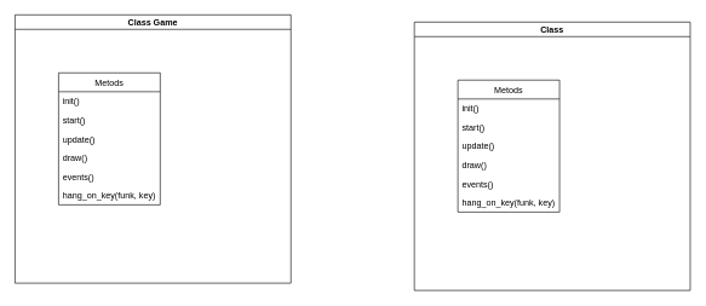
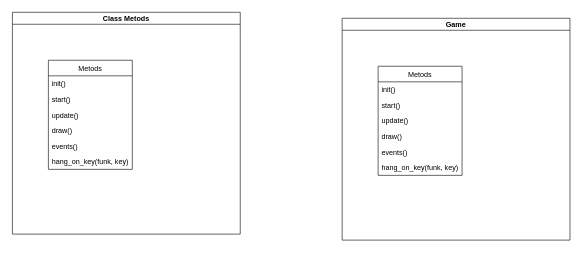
  <mxCell id="0" />
  <mxCell id="1" parent="0" />
- <mxCell id="2" value="Class Game" style="swimlane;startSize=20;horizontal=1;containerType=tree;newEdgeStyle={&quot;edgeStyle&quot;:&quot;elbowEdgeStyle&quot;,&quot;startArrow&quot;:&quot;none&quot;,&quot;endArrow&quot;:&quot;none&quot;};" parent="1" vertex="1"><mxGeometry x="20" y="20" width="380" height="370" as="geometry" /></mxCell>
+ <mxCell id="2" value="Class Metods" style="swimlane;startSize=20;horizontal=1;containerType=tree;newEdgeStyle={&quot;edgeStyle&quot;:&quot;elbowEdgeStyle&quot;,&quot;startArrow&quot;:&quot;none&quot;,&quot;endArrow&quot;:&quot;none&quot;};" parent="1" vertex="1"><mxGeometry x="20" y="20" width="380" height="370" as="geometry" /></mxCell>
  <mxCell id="3" value="Metods" style="swimlane;fontStyle=0;childLayout=stackLayout;horizontal=1;startSize=26;fillColor=none;horizontalStack=0;resizeParent=1;resizeParentMax=0;resizeLast=0;collapsible=1;marginBottom=0;" parent="2" vertex="1"><mxGeometry x="60" y="80" width="140" height="182" as="geometry" /></mxCell>
  <mxCell id="4" value="init()" style="text;strokeColor=none;fillColor=none;align=left;verticalAlign=top;spacingLeft=4;spacingRight=4;overflow=hidden;rotatable=0;points=[[0,0.5],[1,0.5]];portConstraint=eastwest;" parent="3" vertex="1"><mxGeometry y="26" width="140" height="26" as="geometry" /></mxCell>
  <mxCell id="5" value="start()" style="text;strokeColor=none;fillColor=none;align=left;verticalAlign=top;spacingLeft=4;spacingRight=4;overflow=hidden;rotatable=0;points=[[0,0.5],[1,0.5]];portConstraint=eastwest;" parent="3" vertex="1"><mxGeometry y="52" width="140" height="26" as="geometry" /></mxCell>
  <mxCell id="6" value="update()" style="text;strokeColor=none;fillColor=none;align=left;verticalAlign=top;spacingLeft=4;spacingRight=4;overflow=hidden;rotatable=0;points=[[0,0.5],[1,0.5]];portConstraint=eastwest;" parent="3" vertex="1"><mxGeometry y="78" width="140" height="26" as="geometry" /></mxCell>
  <mxCell id="7" value="draw()" style="text;strokeColor=none;fillColor=none;align=left;verticalAlign=top;spacingLeft=4;spacingRight=4;overflow=hidden;rotatable=0;points=[[0,0.5],[1,0.5]];portConstraint=eastwest;" parent="3" vertex="1"><mxGeometry y="104" width="140" height="26" as="geometry" /></mxCell>
  <mxCell id="8" value="events()" style="text;strokeColor=none;fillColor=none;align=left;verticalAlign=top;spacingLeft=4;spacingRight=4;overflow=hidden;rotatable=0;points=[[0,0.5],[1,0.5]];portConstraint=eastwest;" parent="3" vertex="1"><mxGeometry y="130" width="140" height="26" as="geometry" /></mxCell>
  <mxCell id="9" value="hang_on_key(funk, key)" style="text;strokeColor=none;fillColor=none;align=left;verticalAlign=top;spacingLeft=4;spacingRight=4;overflow=hidden;rotatable=0;points=[[0,0.5],[1,0.5]];portConstraint=eastwest;" parent="3" vertex="1"><mxGeometry y="156" width="140" height="26" as="geometry" /></mxCell>
- <mxCell id="10" value="Class " style="swimlane;startSize=20;horizontal=1;containerType=tree;newEdgeStyle={&quot;edgeStyle&quot;:&quot;elbowEdgeStyle&quot;,&quot;startArrow&quot;:&quot;none&quot;,&quot;endArrow&quot;:&quot;none&quot;};" vertex="1" parent="1"><mxGeometry x="570" y="30" width="380" height="370" as="geometry" /></mxCell>
+ <mxCell id="10" value="Game " style="swimlane;startSize=20;horizontal=1;containerType=tree;newEdgeStyle={&quot;edgeStyle&quot;:&quot;elbowEdgeStyle&quot;,&quot;startArrow&quot;:&quot;none&quot;,&quot;endArrow&quot;:&quot;none&quot;};" vertex="1" parent="1"><mxGeometry x="570" y="30" width="380" height="370" as="geometry" /></mxCell>
  <mxCell id="11" value="Metods" style="swimlane;fontStyle=0;childLayout=stackLayout;horizontal=1;startSize=26;fillColor=none;horizontalStack=0;resizeParent=1;resizeParentMax=0;resizeLast=0;collapsible=1;marginBottom=0;" vertex="1" parent="10"><mxGeometry x="60" y="80" width="140" height="182" as="geometry" /></mxCell>
  <mxCell id="12" value="init()" style="text;strokeColor=none;fillColor=none;align=left;verticalAlign=top;spacingLeft=4;spacingRight=4;overflow=hidden;rotatable=0;points=[[0,0.5],[1,0.5]];portConstraint=eastwest;" vertex="1" parent="11"><mxGeometry y="26" width="140" height="26" as="geometry" /></mxCell>
  <mxCell id="13" value="start()" style="text;strokeColor=none;fillColor=none;align=left;verticalAlign=top;spacingLeft=4;spacingRight=4;overflow=hidden;rotatable=0;points=[[0,0.5],[1,0.5]];portConstraint=eastwest;" vertex="1" parent="11"><mxGeometry y="52" width="140" height="26" as="geometry" /></mxCell>
  <mxCell id="14" value="update()" style="text;strokeColor=none;fillColor=none;align=left;verticalAlign=top;spacingLeft=4;spacingRight=4;overflow=hidden;rotatable=0;points=[[0,0.5],[1,0.5]];portConstraint=eastwest;" vertex="1" parent="11"><mxGeometry y="78" width="140" height="26" as="geometry" /></mxCell>
  <mxCell id="15" value="draw()" style="text;strokeColor=none;fillColor=none;align=left;verticalAlign=top;spacingLeft=4;spacingRight=4;overflow=hidden;rotatable=0;points=[[0,0.5],[1,0.5]];portConstraint=eastwest;" vertex="1" parent="11"><mxGeometry y="104" width="140" height="26" as="geometry" /></mxCell>
  <mxCell id="16" value="events()" style="text;strokeColor=none;fillColor=none;align=left;verticalAlign=top;spacingLeft=4;spacingRight=4;overflow=hidden;rotatable=0;points=[[0,0.5],[1,0.5]];portConstraint=eastwest;" vertex="1" parent="11"><mxGeometry y="130" width="140" height="26" as="geometry" /></mxCell>
  <mxCell id="17" value="hang_on_key(funk, key)" style="text;strokeColor=none;fillColor=none;align=left;verticalAlign=top;spacingLeft=4;spacingRight=4;overflow=hidden;rotatable=0;points=[[0,0.5],[1,0.5]];portConstraint=eastwest;" vertex="1" parent="11"><mxGeometry y="156" width="140" height="26" as="geometry" /></mxCell>
